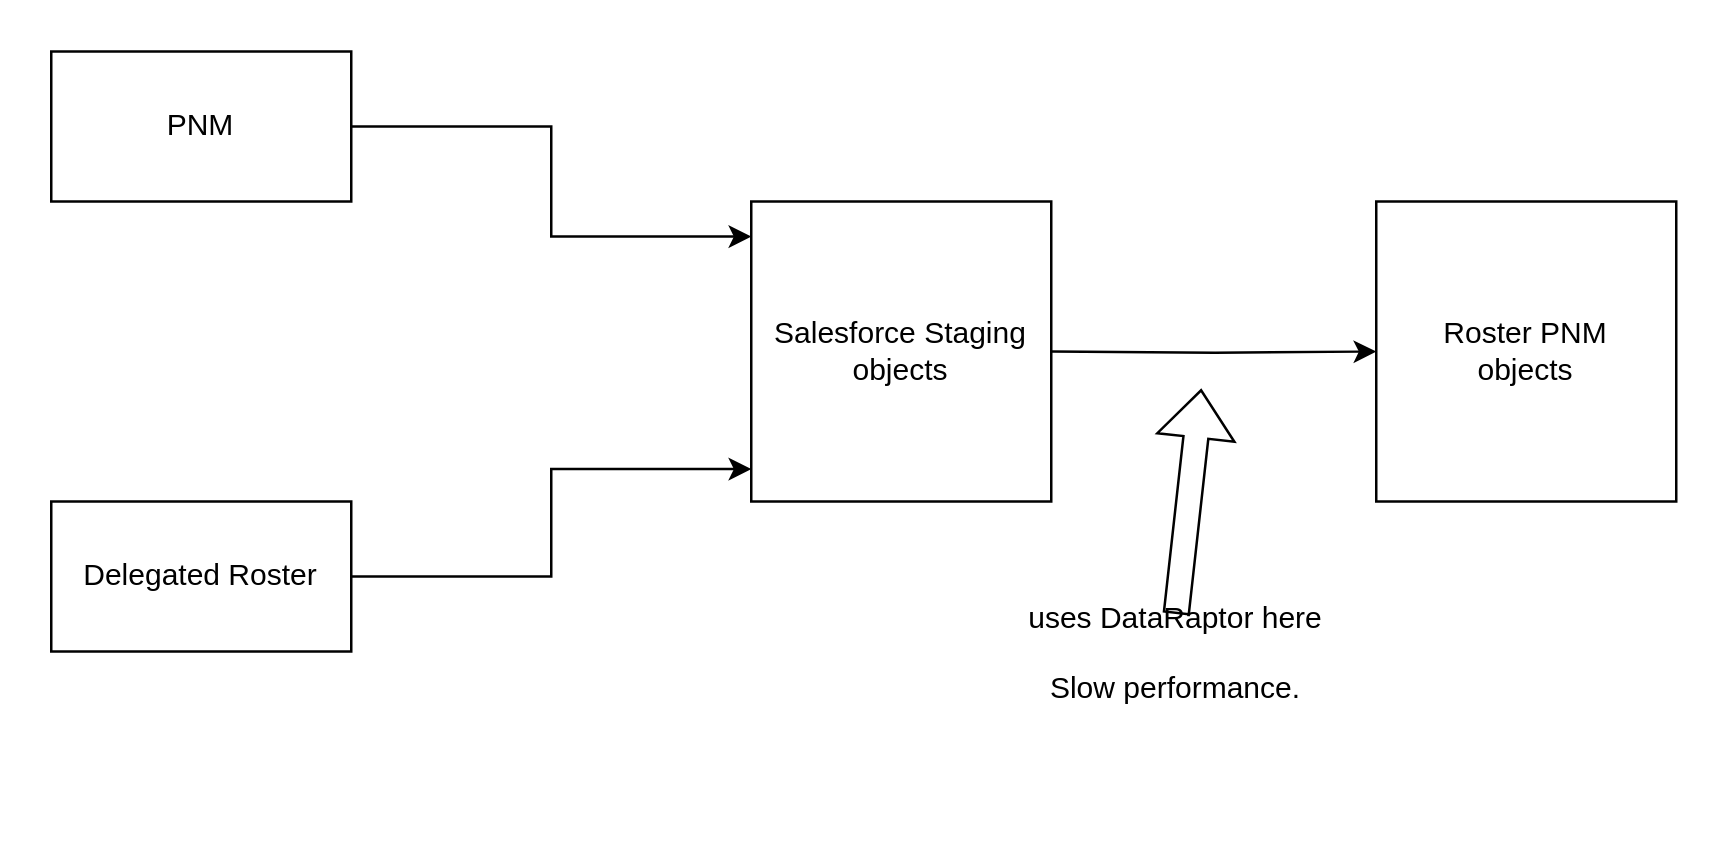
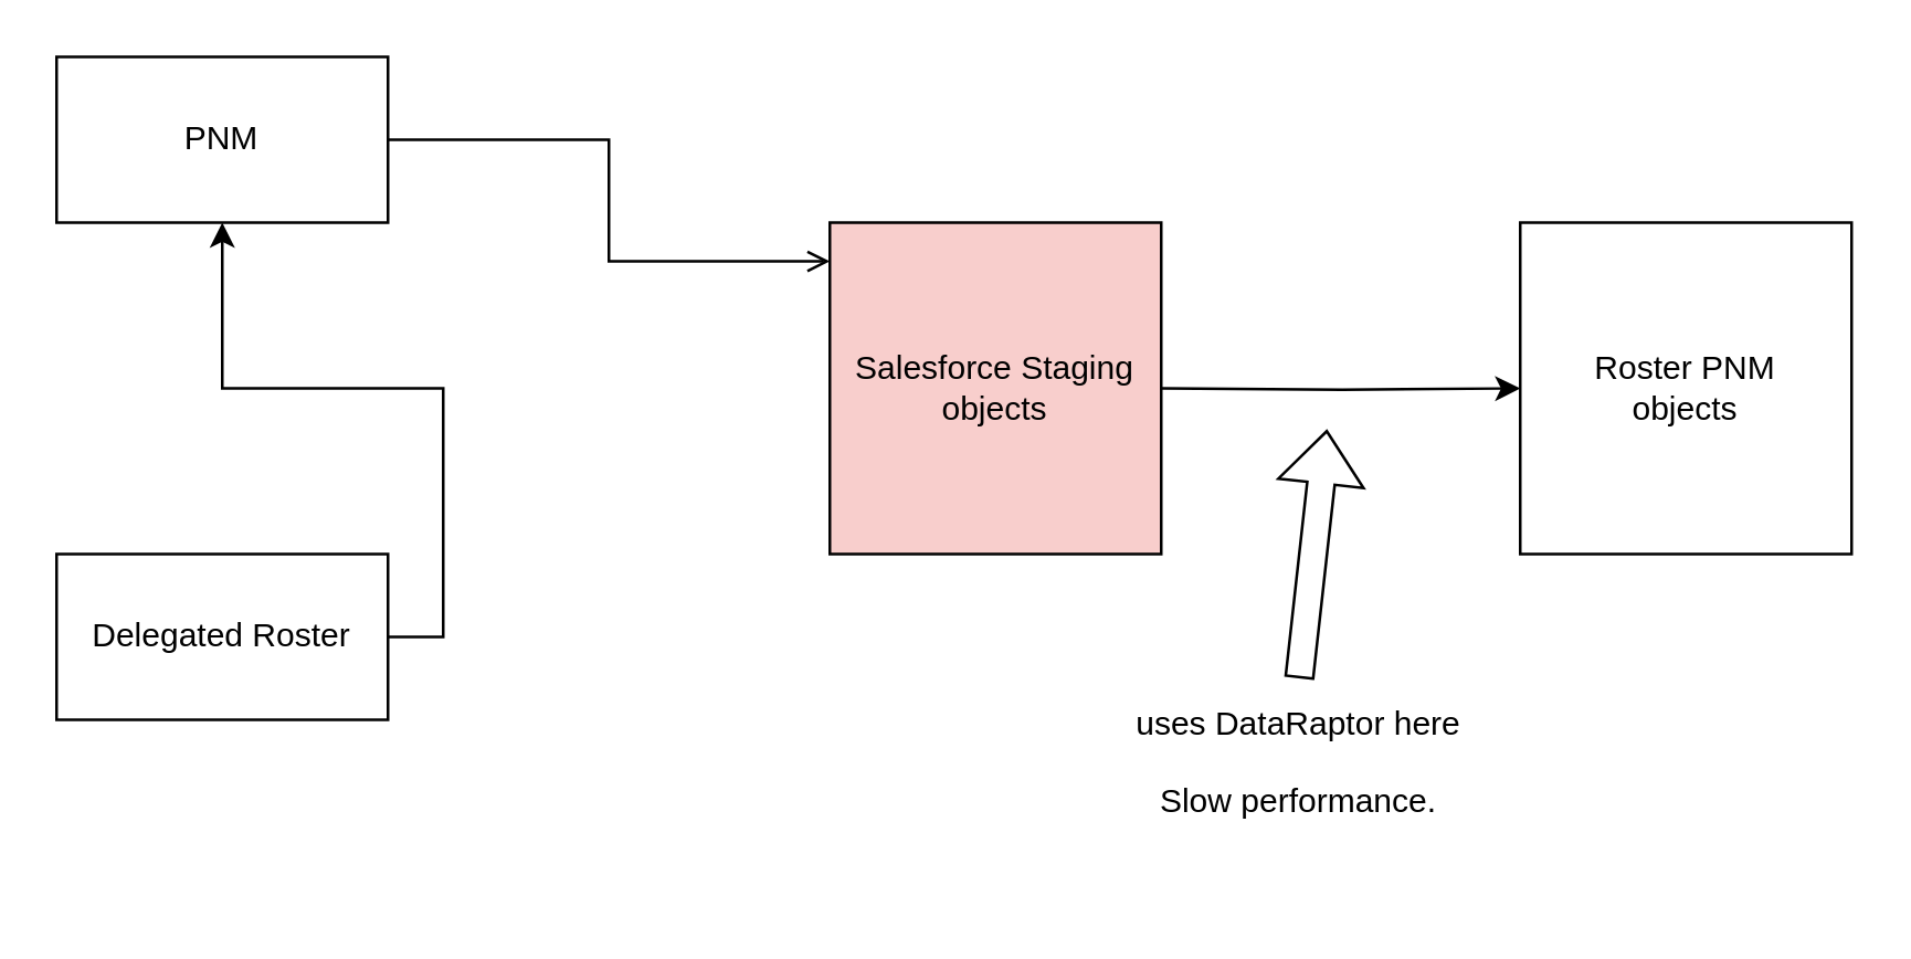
  <mxCell id="0" />
  <mxCell id="1" parent="0" />
- <mxCell id="2" style="edgeStyle=orthogonalEdgeStyle;rounded=0;orthogonalLoop=1;jettySize=auto;html=1;exitX=1;exitY=0.5;exitDx=0;exitDy=0;entryX=0;entryY=0.117;entryDx=0;entryDy=0;entryPerimeter=0;" parent="1" source="3" target="10" edge="1"><mxGeometry relative="1" as="geometry"><mxPoint x="277.5" y="92.5" as="targetPoint" /></mxGeometry></mxCell>
+ <mxCell id="2" style="edgeStyle=orthogonalEdgeStyle;rounded=0;orthogonalLoop=1;jettySize=auto;html=1;exitX=1;exitY=0.5;exitDx=0;exitDy=0;entryX=0;entryY=0.117;entryDx=0;entryDy=0;entryPerimeter=0;endArrow=open;" parent="1" source="3" target="10" edge="1"><mxGeometry relative="1" as="geometry"><mxPoint x="277.5" y="92.5" as="targetPoint" /></mxGeometry></mxCell>
  <mxCell id="3" value="PNM" style="rounded=0;whiteSpace=wrap;html=1;" parent="1" vertex="1"><mxGeometry x="20" y="20" width="120" height="60" as="geometry" /></mxCell>
- <mxCell id="4" style="edgeStyle=orthogonalEdgeStyle;rounded=0;orthogonalLoop=1;jettySize=auto;html=1;exitX=1;exitY=0.5;exitDx=0;exitDy=0;entryX=0;entryY=0.892;entryDx=0;entryDy=0;entryPerimeter=0;" parent="1" source="5" target="10" edge="1"><mxGeometry relative="1" as="geometry"><mxPoint x="277.5" y="187.5" as="targetPoint" /></mxGeometry></mxCell>
+ <mxCell id="4" style="edgeStyle=orthogonalEdgeStyle;rounded=0;orthogonalLoop=1;jettySize=auto;html=1;exitX=1;exitY=0.5;exitDx=0;exitDy=0;" parent="1" source="5" target="3" edge="1"><mxGeometry relative="1" as="geometry"><mxPoint x="277.5" y="187.5" as="targetPoint" /></mxGeometry></mxCell>
  <mxCell id="5" value="Delegated Roster" style="rounded=0;whiteSpace=wrap;html=1;" parent="1" vertex="1"><mxGeometry x="20" y="200" width="120" height="60" as="geometry" /></mxCell>
  <mxCell id="6" style="edgeStyle=orthogonalEdgeStyle;rounded=0;orthogonalLoop=1;jettySize=auto;html=1;exitX=1;exitY=0.5;exitDx=0;exitDy=0;entryX=0;entryY=0.5;entryDx=0;entryDy=0;" parent="1" target="7" edge="1"><mxGeometry relative="1" as="geometry"><mxPoint x="420" y="140" as="sourcePoint" /></mxGeometry></mxCell>
  <mxCell id="7" value="Roster PNM&lt;br&gt;objects" style="whiteSpace=wrap;html=1;aspect=fixed;" parent="1" vertex="1"><mxGeometry x="550" y="80" width="120" height="120" as="geometry" /></mxCell>
  <mxCell id="8" value="" style="shape=flexArrow;endArrow=classic;html=1;rounded=0;" parent="1" edge="1"><mxGeometry width="50" height="50" relative="1" as="geometry"><mxPoint x="470" y="245" as="sourcePoint" /><mxPoint x="480" y="155" as="targetPoint" /></mxGeometry></mxCell>
- <mxCell id="9" value="uses DataRaptor here&#10;&#10;Slow performance." style="swimlane;startSize=0;fontStyle=0;strokeColor=none;" parent="1" vertex="1"><mxGeometry x="410" y="260" width="120" height="50" as="geometry" /></mxCell>
- <mxCell id="10" value="Salesforce Staging objects" style="whiteSpace=wrap;html=1;aspect=fixed;" parent="1" vertex="1"><mxGeometry x="300" y="80" width="120" height="120" as="geometry" /></mxCell>
+ <mxCell id="9" value="uses DataRaptor here&#10;&#10;Slow performance." style="swimlane;startSize=0;fontStyle=0;strokeColor=none;" parent="1" vertex="1"><mxGeometry x="410" y="275" width="120" height="50" as="geometry" /></mxCell>
+ <mxCell id="10" value="Salesforce Staging objects" style="whiteSpace=wrap;html=1;aspect=fixed;fillColor=#f8cecc;" parent="1" vertex="1"><mxGeometry x="300" y="80" width="120" height="120" as="geometry" /></mxCell>
